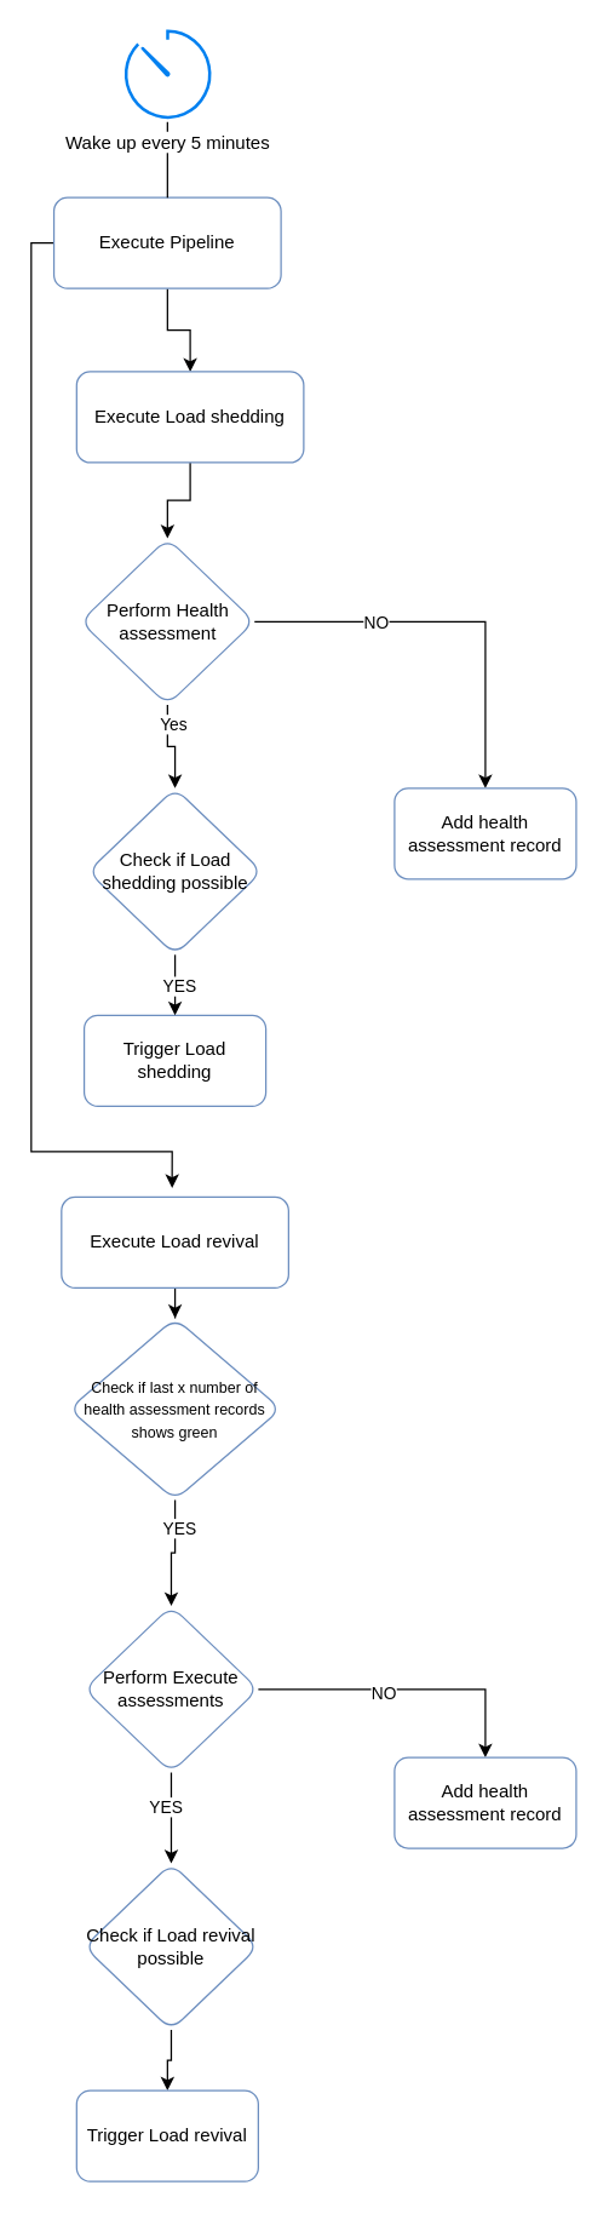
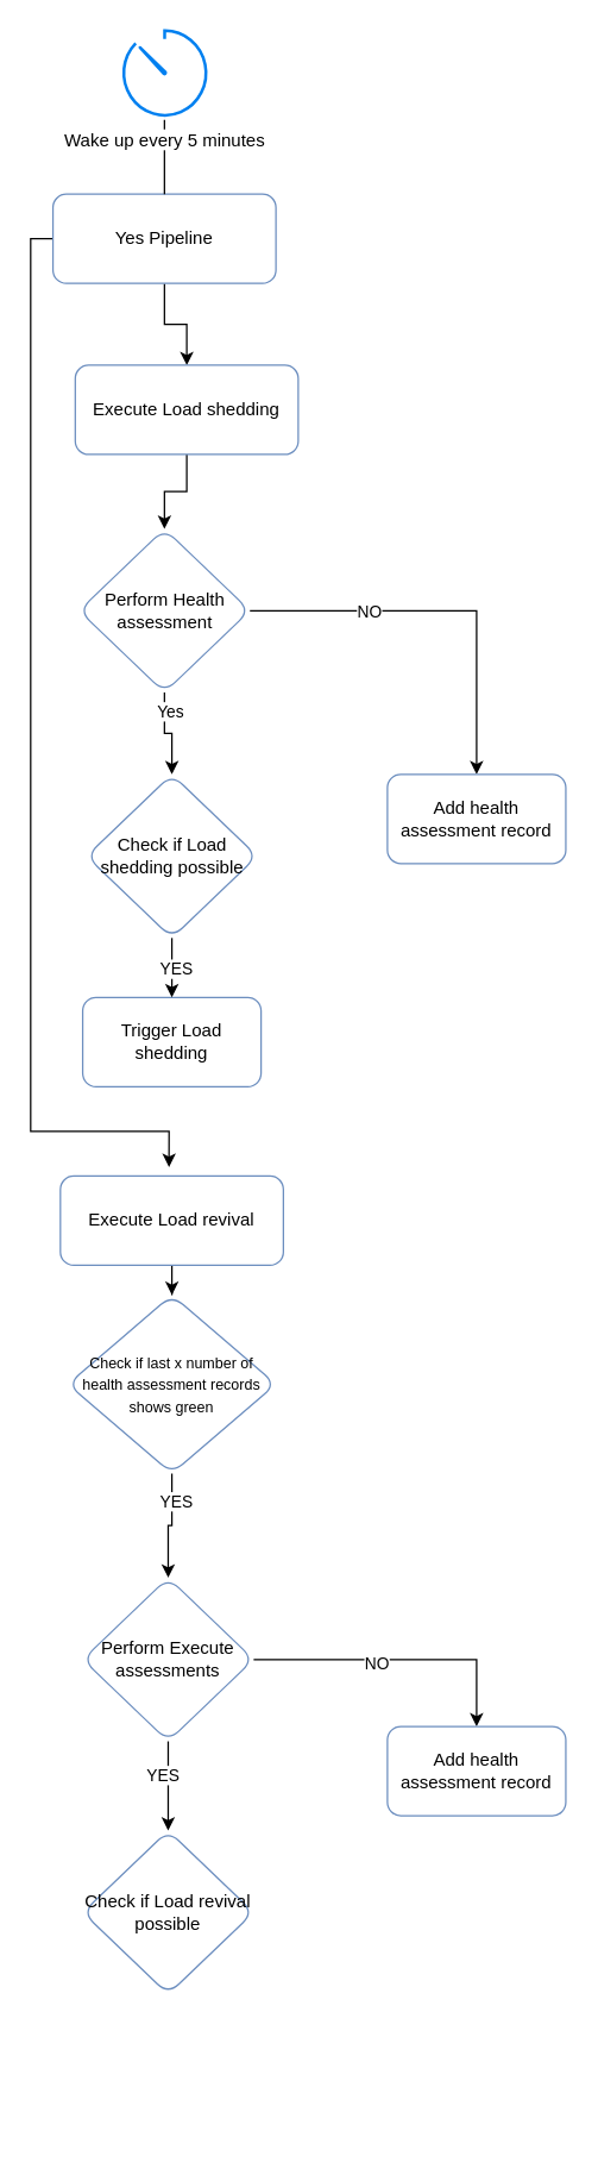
  <mxCell id="0" />
  <mxCell id="1" parent="0" />
  <mxCell id="2" style="edgeStyle=orthogonalEdgeStyle;rounded=0;orthogonalLoop=1;jettySize=auto;html=1;entryX=0.5;entryY=0;entryDx=0;entryDy=0;" edge="1" parent="1" source="4" target="8"><mxGeometry relative="1" as="geometry"><mxPoint x="-90" y="250" as="targetPoint" /></mxGeometry></mxCell>
  <mxCell id="3" style="edgeStyle=orthogonalEdgeStyle;rounded=0;orthogonalLoop=1;jettySize=auto;html=1;entryX=0.487;entryY=-0.1;entryDx=0;entryDy=0;entryPerimeter=0;" edge="1" parent="1" source="4" target="10"><mxGeometry relative="1" as="geometry"><Array as="points"><mxPoint x="20" y="160" /><mxPoint x="20" y="760" /><mxPoint x="113" y="760" /></Array></mxGeometry></mxCell>
- <mxCell id="4" value="Execute Pipeline" style="rounded=1;whiteSpace=wrap;html=1;fillColor=default;strokeColor=#6c8ebf;" vertex="1" parent="1"><mxGeometry x="35" y="130" width="150" height="60" as="geometry" /></mxCell>
+ <mxCell id="4" value="Yes Pipeline" style="rounded=1;whiteSpace=wrap;html=1;fillColor=default;strokeColor=#6c8ebf;" vertex="1" parent="1"><mxGeometry x="35" y="130" width="150" height="60" as="geometry" /></mxCell>
  <mxCell id="5" style="edgeStyle=orthogonalEdgeStyle;rounded=0;orthogonalLoop=1;jettySize=auto;html=1;entryX=0.5;entryY=0;entryDx=0;entryDy=0;endArrow=none;" edge="1" parent="1" source="6" target="4"><mxGeometry relative="1" as="geometry" /></mxCell>
  <mxCell id="6" value="Wake up every 5 minutes" style="html=1;verticalLabelPosition=bottom;align=center;labelBackgroundColor=#ffffff;verticalAlign=top;strokeWidth=2;strokeColor=#0080F0;shadow=0;dashed=0;shape=mxgraph.ios7.icons.gauge;" vertex="1" parent="1"><mxGeometry x="80" y="20" width="60" height="60" as="geometry" /></mxCell>
  <mxCell id="7" value="" style="edgeStyle=orthogonalEdgeStyle;rounded=0;orthogonalLoop=1;jettySize=auto;html=1;" edge="1" parent="1" source="8" target="15"><mxGeometry relative="1" as="geometry" /></mxCell>
  <mxCell id="8" value="Execute Load shedding" style="rounded=1;whiteSpace=wrap;html=1;fillColor=default;strokeColor=#6c8ebf;" vertex="1" parent="1"><mxGeometry x="50" y="245" width="150" height="60" as="geometry" /></mxCell>
  <mxCell id="9" value="" style="edgeStyle=orthogonalEdgeStyle;rounded=0;orthogonalLoop=1;jettySize=auto;html=1;" edge="1" parent="1" source="10" target="31"><mxGeometry relative="1" as="geometry" /></mxCell>
  <mxCell id="10" value="Execute Load revival" style="rounded=1;whiteSpace=wrap;html=1;fillColor=default;strokeColor=#6c8ebf;" vertex="1" parent="1"><mxGeometry x="40" y="790" width="150" height="60" as="geometry" /></mxCell>
  <mxCell id="11" value="" style="edgeStyle=orthogonalEdgeStyle;rounded=0;orthogonalLoop=1;jettySize=auto;html=1;" edge="1" parent="1" source="15" target="22"><mxGeometry relative="1" as="geometry" /></mxCell>
  <mxCell id="12" value="NO" style="edgeLabel;html=1;align=center;verticalAlign=middle;resizable=0;points=[];" vertex="1" connectable="0" parent="11"><mxGeometry x="-0.39" y="-5" relative="1" as="geometry"><mxPoint y="-5" as="offset" /></mxGeometry></mxCell>
  <mxCell id="13" value="" style="edgeStyle=orthogonalEdgeStyle;rounded=0;orthogonalLoop=1;jettySize=auto;html=1;" edge="1" parent="1" source="15" target="28"><mxGeometry relative="1" as="geometry" /></mxCell>
  <mxCell id="14" value="Yes" style="edgeLabel;html=1;align=center;verticalAlign=middle;resizable=0;points=[];" vertex="1" connectable="0" parent="13"><mxGeometry x="-0.6" y="3" relative="1" as="geometry"><mxPoint as="offset" /></mxGeometry></mxCell>
  <mxCell id="15" value="Perform Health assessment" style="rhombus;whiteSpace=wrap;html=1;strokeColor=#6c8ebf;rounded=1;" vertex="1" parent="1"><mxGeometry x="52.5" y="355" width="115" height="110" as="geometry" /></mxCell>
  <mxCell id="16" value="" style="edgeStyle=orthogonalEdgeStyle;rounded=0;orthogonalLoop=1;jettySize=auto;html=1;" edge="1" parent="1" source="20" target="24"><mxGeometry relative="1" as="geometry" /></mxCell>
  <mxCell id="17" value="YES" style="edgeLabel;html=1;align=center;verticalAlign=middle;resizable=0;points=[];" vertex="1" connectable="0" parent="16"><mxGeometry x="-0.267" y="-4" relative="1" as="geometry"><mxPoint as="offset" /></mxGeometry></mxCell>
  <mxCell id="18" style="edgeStyle=orthogonalEdgeStyle;rounded=0;orthogonalLoop=1;jettySize=auto;html=1;entryX=0.5;entryY=0;entryDx=0;entryDy=0;" edge="1" parent="1" source="20" target="32"><mxGeometry relative="1" as="geometry" /></mxCell>
  <mxCell id="19" value="NO" style="edgeLabel;html=1;align=center;verticalAlign=middle;resizable=0;points=[];" vertex="1" connectable="0" parent="18"><mxGeometry x="-0.159" y="-2" relative="1" as="geometry"><mxPoint as="offset" /></mxGeometry></mxCell>
  <mxCell id="20" value="Perform Execute assessments" style="rhombus;whiteSpace=wrap;html=1;strokeColor=#6c8ebf;rounded=1;" vertex="1" parent="1"><mxGeometry x="55" y="1060" width="115" height="110" as="geometry" /></mxCell>
  <mxCell id="21" value="Trigger Load shedding" style="rounded=1;whiteSpace=wrap;html=1;strokeColor=#6c8ebf;" vertex="1" parent="1"><mxGeometry x="55" y="670" width="120" height="60" as="geometry" /></mxCell>
  <mxCell id="22" value="Add health assessment record" style="whiteSpace=wrap;html=1;strokeColor=#6c8ebf;rounded=1;" vertex="1" parent="1"><mxGeometry x="260" y="520" width="120" height="60" as="geometry" /></mxCell>
- <mxCell id="23" value="" style="edgeStyle=orthogonalEdgeStyle;rounded=0;orthogonalLoop=1;jettySize=auto;html=1;" edge="1" parent="1" source="24" target="25"><mxGeometry relative="1" as="geometry" /></mxCell>
  <mxCell id="24" value="Check if Load revival possible" style="rhombus;whiteSpace=wrap;html=1;strokeColor=#6c8ebf;rounded=1;" vertex="1" parent="1"><mxGeometry x="55" y="1230" width="115" height="110" as="geometry" /></mxCell>
- <mxCell id="25" value="Trigger Load revival" style="whiteSpace=wrap;html=1;strokeColor=#6c8ebf;rounded=1;" vertex="1" parent="1"><mxGeometry x="50" y="1380" width="120" height="60" as="geometry" /></mxCell>
  <mxCell id="26" value="" style="edgeStyle=orthogonalEdgeStyle;rounded=0;orthogonalLoop=1;jettySize=auto;html=1;" edge="1" parent="1" source="28" target="21"><mxGeometry relative="1" as="geometry" /></mxCell>
  <mxCell id="27" value="YES" style="edgeLabel;html=1;align=center;verticalAlign=middle;resizable=0;points=[];" vertex="1" connectable="0" parent="26"><mxGeometry y="2" relative="1" as="geometry"><mxPoint as="offset" /></mxGeometry></mxCell>
  <mxCell id="28" value="Check if Load shedding possible" style="rhombus;whiteSpace=wrap;html=1;strokeColor=#6c8ebf;rounded=1;" vertex="1" parent="1"><mxGeometry x="57.5" y="520" width="115" height="110" as="geometry" /></mxCell>
  <mxCell id="29" value="" style="edgeStyle=orthogonalEdgeStyle;rounded=0;orthogonalLoop=1;jettySize=auto;html=1;" edge="1" parent="1" source="31" target="20"><mxGeometry relative="1" as="geometry" /></mxCell>
  <mxCell id="30" value="YES" style="edgeLabel;html=1;align=center;verticalAlign=middle;resizable=0;points=[];" vertex="1" connectable="0" parent="29"><mxGeometry x="-0.505" y="2" relative="1" as="geometry"><mxPoint as="offset" /></mxGeometry></mxCell>
  <mxCell id="31" value="&lt;font style=&quot;font-size: 10px;&quot;&gt;Check if last x number of health assessment records shows green&lt;/font&gt;" style="rhombus;whiteSpace=wrap;html=1;strokeColor=#6c8ebf;rounded=1;" vertex="1" parent="1"><mxGeometry x="45" y="870" width="140" height="120" as="geometry" /></mxCell>
  <mxCell id="32" value="Add health assessment record" style="whiteSpace=wrap;html=1;strokeColor=#6c8ebf;rounded=1;" vertex="1" parent="1"><mxGeometry x="260" y="1160" width="120" height="60" as="geometry" /></mxCell>
